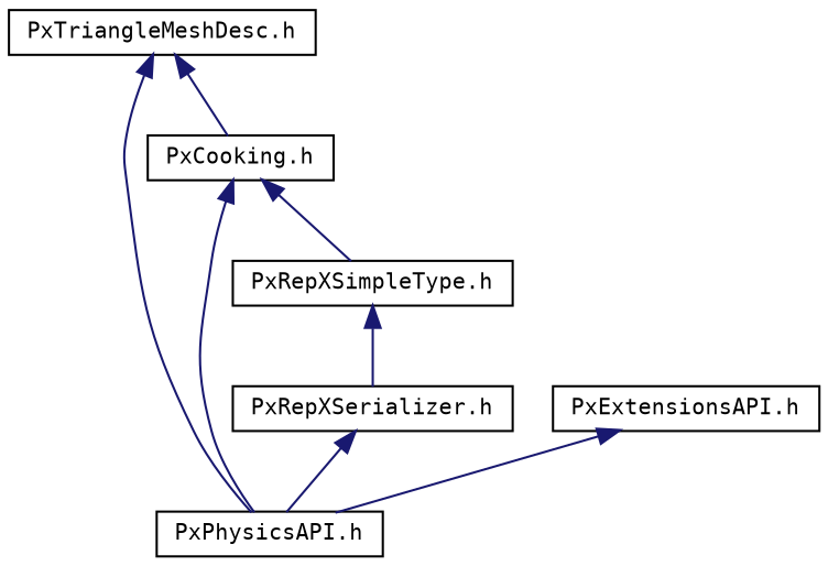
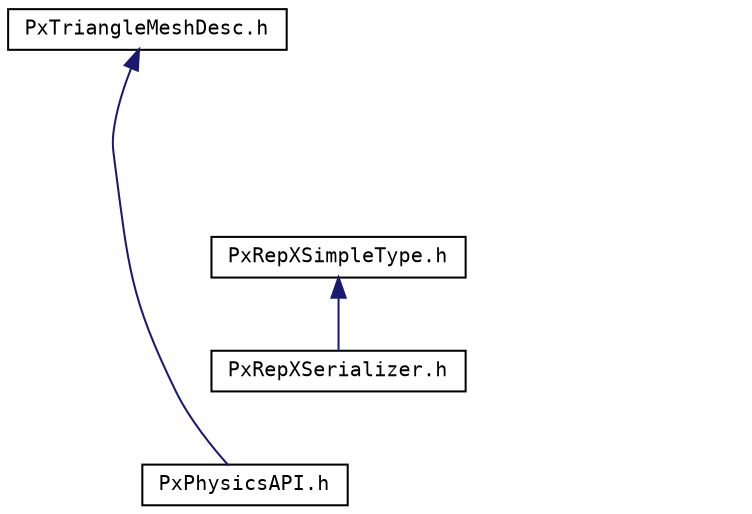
  digraph {
    fontname="DejaVu Sans Mono"
    node [color=black fillcolor=white fontname="DejaVu Sans Mono" fontsize=10 shape=record style=filled]
    edge [color=midnightblue dir=back fontname="DejaVu Sans Mono" fontsize=10 labelfontname=Helvetica labelfontsize=10 style=solid]
    n1 [height=0.2 label="PxTriangleMeshDesc.h" width=0.4]
    n2 [height=0.2 label="PxPhysicsAPI.h" width=0.4]
-   n3 [height=0.2 label="PxCooking.h" width=0.4]
    n4 [height=0.2 label="PxRepXSimpleType.h" width=0.4]
    n5 [height=0.2 label="PxRepXSerializer.h" width=0.4]
-   n6 [height=0.2 label="PxExtensionsAPI.h" width=0.4]
    n1 -> n2
-   n1 -> n3
-   n3 -> n2
-   n3 -> n4
    n4 -> n5
-   n5 -> n2
-   n6 -> n2
  }
